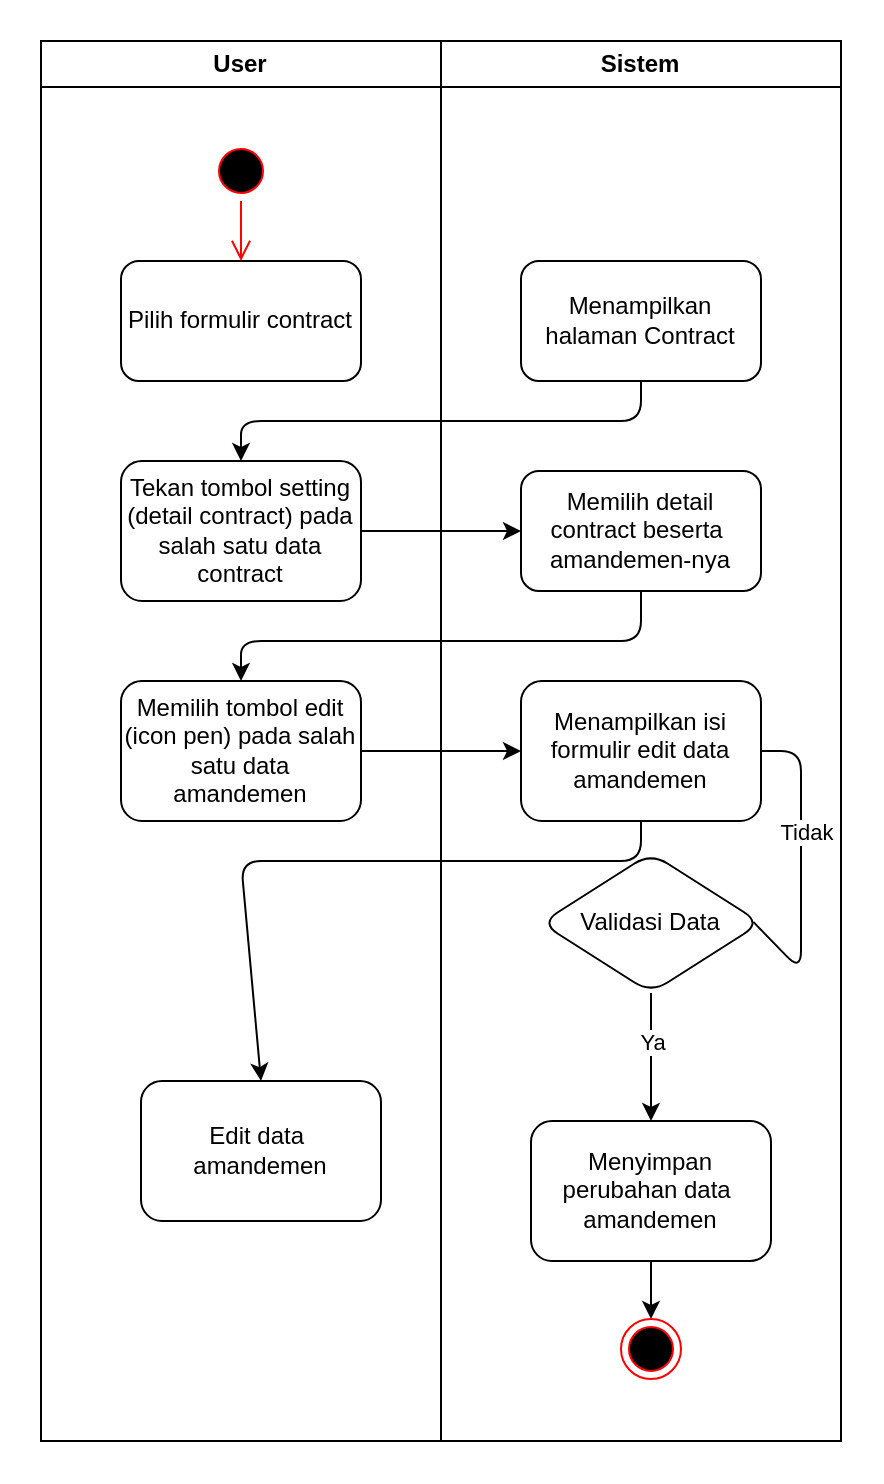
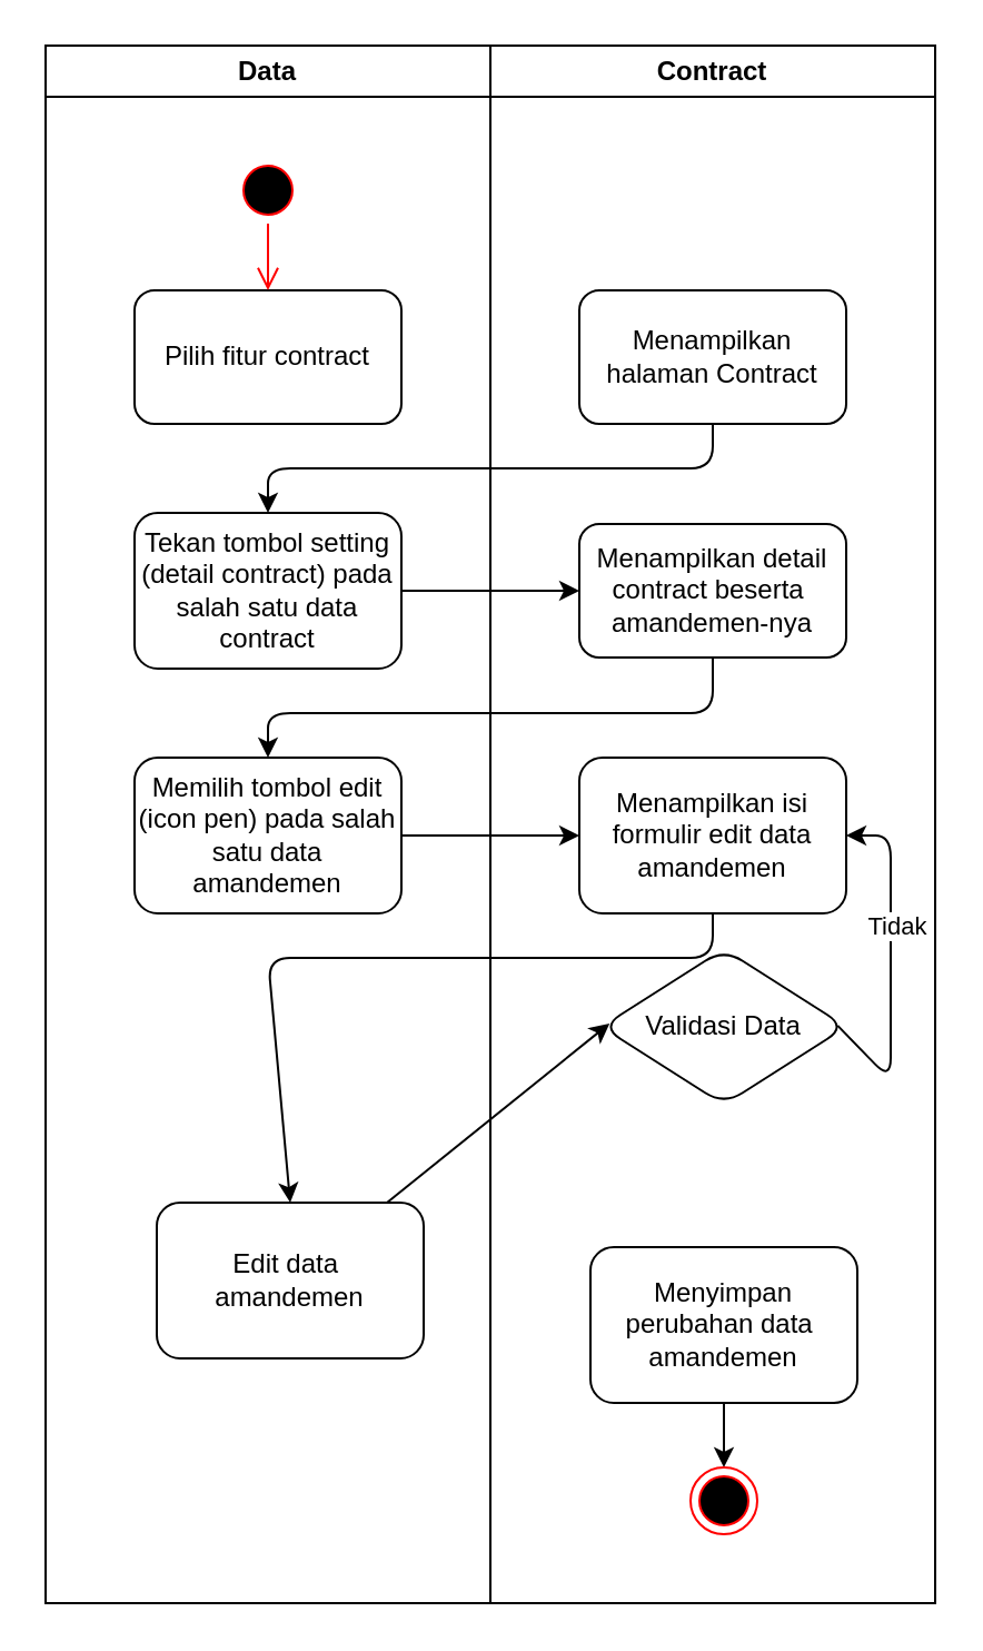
  <mxCell id="0" />
  <mxCell id="1" parent="0" />
- <mxCell id="2" value="User" style="swimlane;whiteSpace=wrap;html=1;" vertex="1" parent="1"><mxGeometry x="20" y="20" width="200" height="700" as="geometry" /></mxCell>
+ <mxCell id="2" value="Data" style="swimlane;whiteSpace=wrap;html=1;" vertex="1" parent="1"><mxGeometry x="20" y="20" width="200" height="700" as="geometry" /></mxCell>
  <mxCell id="3" value="" style="ellipse;html=1;shape=startState;fillColor=#000000;strokeColor=#ff0000;" vertex="1" parent="2"><mxGeometry x="85" y="50" width="30" height="30" as="geometry" /></mxCell>
- <mxCell id="4" value="Pilih formulir contract" style="rounded=1;whiteSpace=wrap;html=1;" vertex="1" parent="2"><mxGeometry x="40" y="110" width="120" height="60" as="geometry" /></mxCell>
+ <mxCell id="4" value="Pilih fitur contract" style="rounded=1;whiteSpace=wrap;html=1;" vertex="1" parent="2"><mxGeometry x="40" y="110" width="120" height="60" as="geometry" /></mxCell>
  <mxCell id="5" value="" style="edgeStyle=orthogonalEdgeStyle;html=1;verticalAlign=bottom;endArrow=open;endSize=8;strokeColor=#ff0000;entryX=0.5;entryY=0;entryDx=0;entryDy=0;" edge="1" parent="2" source="3" target="4"><mxGeometry relative="1" as="geometry"><mxPoint x="100" y="110" as="targetPoint" /></mxGeometry></mxCell>
  <mxCell id="6" value="Tekan tombol setting (detail contract) pada salah satu data contract" style="rounded=1;whiteSpace=wrap;html=1;" vertex="1" parent="2"><mxGeometry x="40" y="210" width="120" height="70" as="geometry" /></mxCell>
  <mxCell id="7" value="&lt;span style=&quot;color: rgb(0, 0, 0);&quot;&gt;Memilih tombol edit (icon pen) pada salah satu data amandemen&lt;/span&gt;" style="rounded=1;whiteSpace=wrap;html=1;" vertex="1" parent="2"><mxGeometry x="40" y="320" width="120" height="70" as="geometry" /></mxCell>
  <mxCell id="8" value="&lt;span style=&quot;color: rgb(0, 0, 0);&quot;&gt;Edit data&amp;nbsp;&lt;/span&gt;&lt;div&gt;&lt;span style=&quot;color: rgb(0, 0, 0);&quot;&gt;amandemen&lt;/span&gt;&lt;/div&gt;" style="rounded=1;whiteSpace=wrap;html=1;" vertex="1" parent="2"><mxGeometry x="50" y="520" width="120" height="70" as="geometry" /></mxCell>
- <mxCell id="9" value="Sistem" style="swimlane;whiteSpace=wrap;html=1;" vertex="1" parent="1"><mxGeometry x="220" y="20" width="200" height="700" as="geometry" /></mxCell>
+ <mxCell id="9" value="Contract" style="swimlane;whiteSpace=wrap;html=1;" vertex="1" parent="1"><mxGeometry x="220" y="20" width="200" height="700" as="geometry" /></mxCell>
  <mxCell id="10" value="Menampilkan halaman Contract" style="rounded=1;whiteSpace=wrap;html=1;" vertex="1" parent="9"><mxGeometry x="40" y="110" width="120" height="60" as="geometry" /></mxCell>
- <mxCell id="11" value="Memilih detail contract beserta&amp;nbsp;&lt;div&gt;amandemen-nya&lt;/div&gt;" style="rounded=1;whiteSpace=wrap;html=1;" vertex="1" parent="9"><mxGeometry x="40" y="215" width="120" height="60" as="geometry" /></mxCell>
+ <mxCell id="11" value="Menampilkan detail contract beserta&amp;nbsp;&lt;div&gt;amandemen-nya&lt;/div&gt;" style="rounded=1;whiteSpace=wrap;html=1;" vertex="1" parent="9"><mxGeometry x="40" y="215" width="120" height="60" as="geometry" /></mxCell>
  <mxCell id="12" style="edgeStyle=none;html=1;entryX=1;entryY=0.5;entryDx=0;entryDy=0;" edge="1" parent="9"><mxGeometry relative="1" as="geometry"><Array as="points"><mxPoint x="180" y="450" /><mxPoint x="180" y="350" /></Array><mxPoint x="160.0" y="350" as="targetPoint" /></mxGeometry></mxCell>
  <mxCell id="13" value="&lt;span style=&quot;color: rgb(0, 0, 0);&quot;&gt;Menampilkan isi formulir edit data amandemen&lt;/span&gt;" style="rounded=1;whiteSpace=wrap;html=1;" vertex="1" parent="9"><mxGeometry x="40" y="320" width="120" height="70" as="geometry" /></mxCell>
  <mxCell id="14" value="" style="edgeStyle=none;html=1;" edge="1" parent="9" source="15" target="16"><mxGeometry relative="1" as="geometry" /></mxCell>
  <mxCell id="15" value="&lt;span style=&quot;color: rgb(0, 0, 0);&quot;&gt;Menyimpan perubahan data&amp;nbsp;&lt;/span&gt;&lt;div&gt;&lt;span style=&quot;color: rgb(0, 0, 0);&quot;&gt;amandemen&lt;/span&gt;&lt;/div&gt;" style="rounded=1;whiteSpace=wrap;html=1;" vertex="1" parent="9"><mxGeometry x="45" y="540" width="120" height="70" as="geometry" /></mxCell>
  <mxCell id="16" value="" style="ellipse;html=1;shape=endState;fillColor=#000000;strokeColor=#ff0000;" vertex="1" parent="9"><mxGeometry x="90" y="639" width="30" height="30" as="geometry" /></mxCell>
- <mxCell id="17" value="" style="edgeStyle=none;html=1;" edge="1" parent="9" source="21" target="15"><mxGeometry relative="1" as="geometry" /></mxCell>
- <mxCell id="18" value="Ya" style="edgeLabel;html=1;align=center;verticalAlign=middle;resizable=0;points=[];" vertex="1" connectable="0" parent="17"><mxGeometry x="-0.238" relative="1" as="geometry"><mxPoint as="offset" /></mxGeometry></mxCell>
- <mxCell id="19" style="edgeStyle=none;html=1;entryX=1;entryY=0.5;entryDx=0;entryDy=0;exitX=0.965;exitY=0.492;exitDx=0;exitDy=0;exitPerimeter=0;endArrow=none;" edge="1" parent="9" source="21" target="13"><mxGeometry relative="1" as="geometry"><Array as="points"><mxPoint x="180" y="465" /><mxPoint x="180" y="355" /></Array></mxGeometry></mxCell>
+ <mxCell id="19" style="edgeStyle=none;html=1;entryX=1;entryY=0.5;entryDx=0;entryDy=0;exitX=0.965;exitY=0.492;exitDx=0;exitDy=0;exitPerimeter=0;" edge="1" parent="9" source="21" target="13"><mxGeometry relative="1" as="geometry"><Array as="points"><mxPoint x="180" y="465" /><mxPoint x="180" y="355" /></Array></mxGeometry></mxCell>
  <mxCell id="20" value="Tidak" style="edgeLabel;html=1;align=center;verticalAlign=middle;resizable=0;points=[];" vertex="1" connectable="0" parent="19"><mxGeometry x="0.272" y="-2" relative="1" as="geometry"><mxPoint as="offset" /></mxGeometry></mxCell>
  <mxCell id="21" value="Validasi Data" style="rhombus;whiteSpace=wrap;html=1;rounded=1;" vertex="1" parent="9"><mxGeometry x="50" y="406" width="110" height="70" as="geometry" /></mxCell>
  <mxCell id="22" value="" style="edgeStyle=none;html=1;entryX=0.5;entryY=0;entryDx=0;entryDy=0;exitX=0.5;exitY=1;exitDx=0;exitDy=0;" edge="1" parent="1" source="10" target="6"><mxGeometry relative="1" as="geometry"><Array as="points"><mxPoint x="320" y="210" /><mxPoint x="120" y="210" /></Array></mxGeometry></mxCell>
  <mxCell id="23" value="" style="edgeStyle=none;html=1;" edge="1" parent="1" source="6" target="11"><mxGeometry relative="1" as="geometry" /></mxCell>
  <mxCell id="24" value="" style="edgeStyle=none;html=1;exitX=0.5;exitY=1;exitDx=0;exitDy=0;entryX=0.5;entryY=0;entryDx=0;entryDy=0;" edge="1" parent="1" source="11" target="7"><mxGeometry relative="1" as="geometry"><mxPoint x="319.67" y="330" as="sourcePoint" /><mxPoint x="320" y="330" as="targetPoint" /><Array as="points"><mxPoint x="320" y="320" /><mxPoint x="120" y="320" /></Array></mxGeometry></mxCell>
  <mxCell id="25" value="" style="edgeStyle=none;html=1;" edge="1" parent="1" source="7" target="13"><mxGeometry relative="1" as="geometry" /></mxCell>
  <mxCell id="26" value="" style="edgeStyle=none;html=1;entryX=0.5;entryY=0;entryDx=0;entryDy=0;" edge="1" parent="1" source="13" target="8"><mxGeometry relative="1" as="geometry"><Array as="points"><mxPoint x="320" y="430" /><mxPoint x="120" y="430" /></Array></mxGeometry></mxCell>
+ <mxCell id="27" value="" style="edgeStyle=none;html=1;entryX=0.033;entryY=0.478;entryDx=0;entryDy=0;entryPerimeter=0;" edge="1" parent="1" source="8" target="21"><mxGeometry relative="1" as="geometry" /></mxCell>
